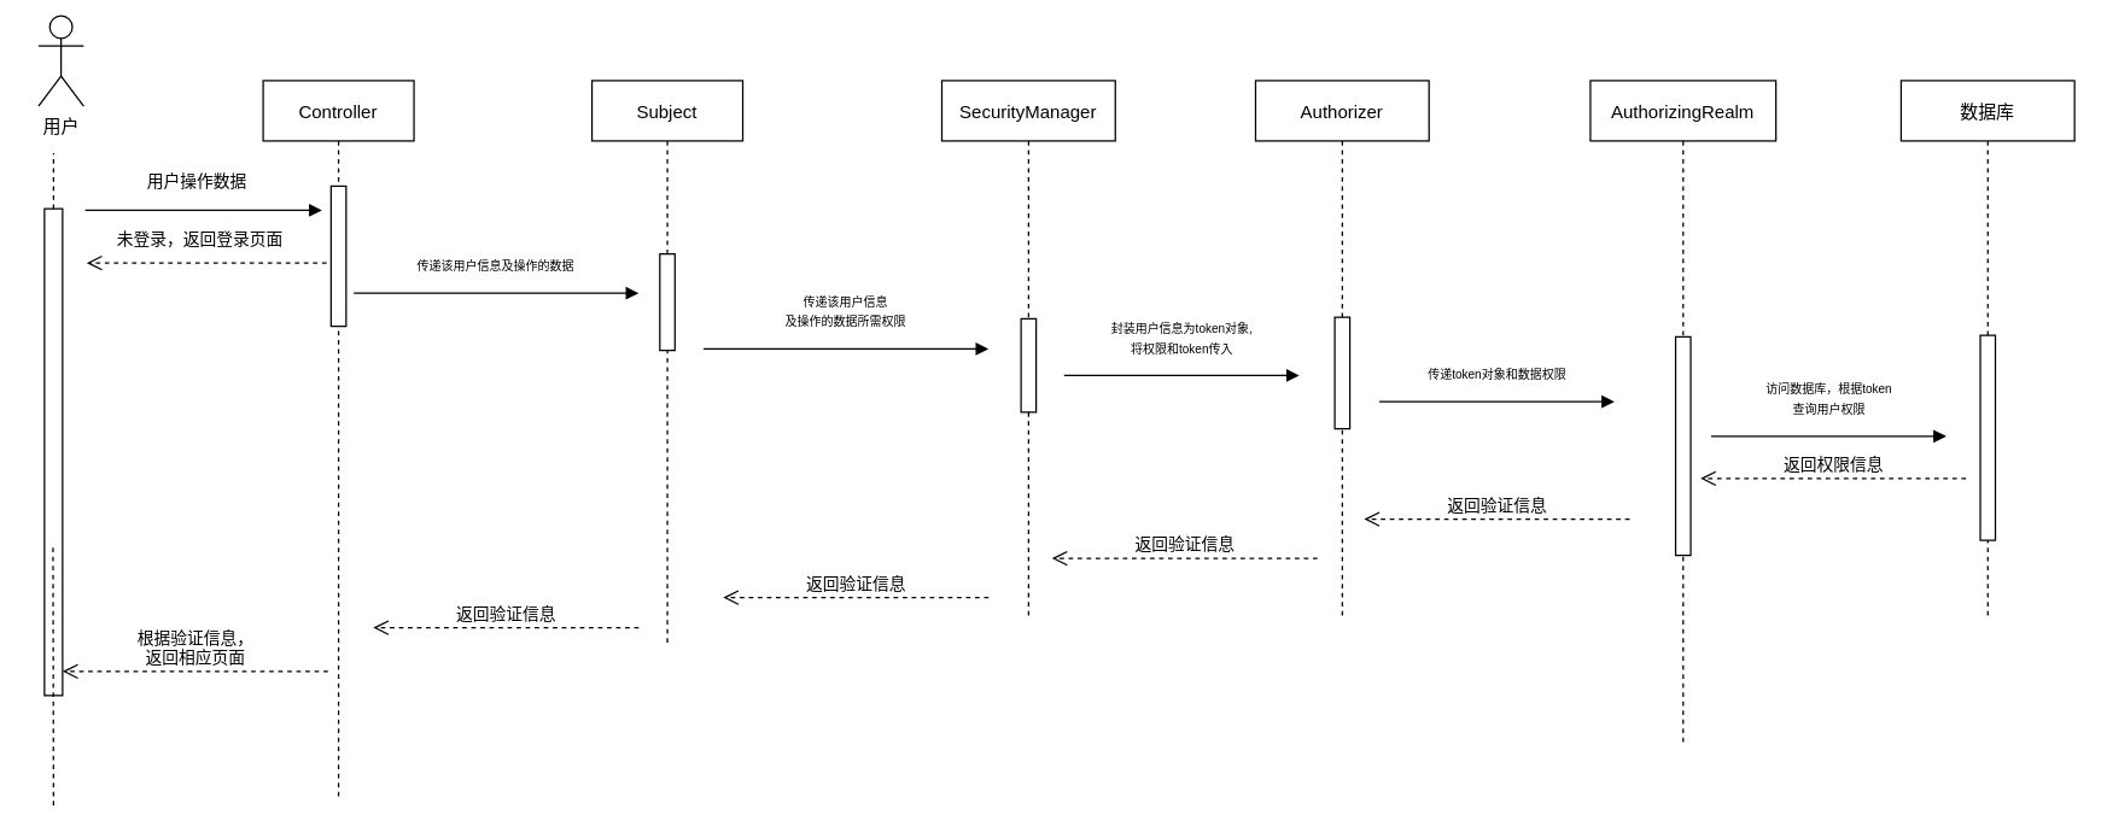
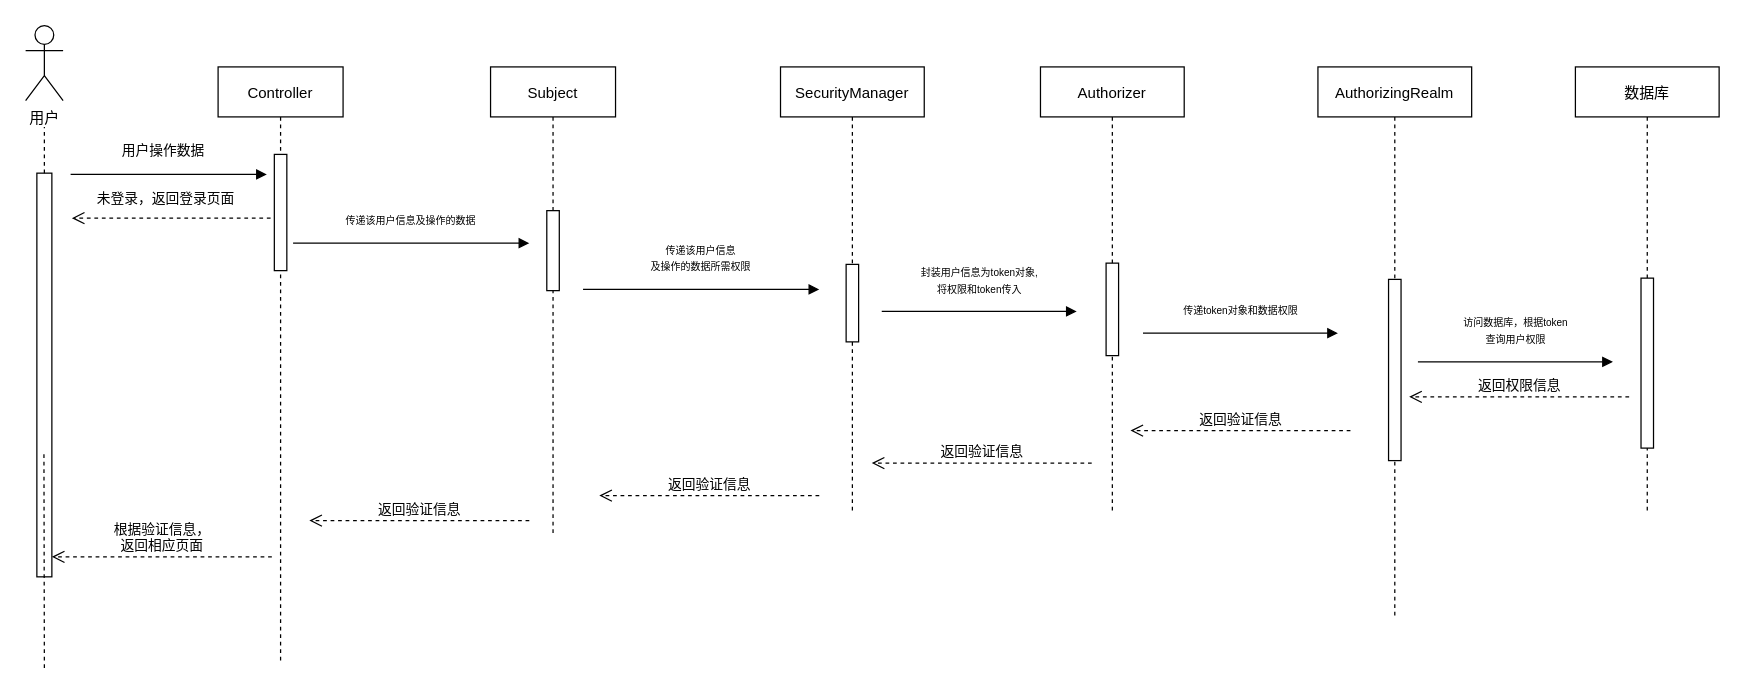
  <mxCell id="0" />
  <mxCell id="1" parent="0" />
  <mxCell id="2" value="Controller" style="shape=umlLifeline;perimeter=lifelinePerimeter;container=1;collapsible=0;recursiveResize=0;rounded=0;shadow=0;strokeWidth=1;" parent="1" vertex="1"><mxGeometry x="174" y="53" width="100" height="478" as="geometry" /></mxCell>
  <mxCell id="3" value="" style="points=[];perimeter=orthogonalPerimeter;rounded=0;shadow=0;strokeWidth=1;" parent="2" vertex="1"><mxGeometry x="45" y="70" width="10" height="93" as="geometry" /></mxCell>
  <mxCell id="4" value="Subject" style="shape=umlLifeline;perimeter=lifelinePerimeter;container=1;collapsible=0;recursiveResize=0;rounded=0;shadow=0;strokeWidth=1;" parent="1" vertex="1"><mxGeometry x="392" y="53" width="100" height="376" as="geometry" /></mxCell>
  <mxCell id="5" value="" style="points=[];perimeter=orthogonalPerimeter;rounded=0;shadow=0;strokeWidth=1;" parent="4" vertex="1"><mxGeometry x="45" y="115" width="10" height="64" as="geometry" /></mxCell>
- <mxCell id="6" value="用户" style="shape=umlActor;verticalLabelPosition=bottom;verticalAlign=top;html=1;outlineConnect=0;" vertex="1" parent="1"><mxGeometry x="25" y="10" width="30" height="60" as="geometry" /></mxCell>
+ <mxCell id="6" value="用户" style="shape=umlActor;verticalLabelPosition=bottom;verticalAlign=top;html=1;outlineConnect=0;" vertex="1" parent="1"><mxGeometry x="20" y="20" width="30" height="60" as="geometry" /></mxCell>
  <mxCell id="7" value="" style="rounded=0;whiteSpace=wrap;html=1;" vertex="1" parent="1"><mxGeometry x="29" y="138" width="12" height="323" as="geometry" /></mxCell>
  <mxCell id="8" value="" style="endArrow=none;dashed=1;html=1;exitX=0.5;exitY=0;exitDx=0;exitDy=0;" edge="1" parent="1" source="7"><mxGeometry width="50" height="50" relative="1" as="geometry"><mxPoint x="24" y="157" as="sourcePoint" /><mxPoint x="35" y="101" as="targetPoint" /></mxGeometry></mxCell>
  <mxCell id="9" value="" style="endArrow=none;dashed=1;html=1;" edge="1" parent="1"><mxGeometry width="50" height="50" relative="1" as="geometry"><mxPoint x="35" y="534" as="sourcePoint" /><mxPoint x="34.66" y="360" as="targetPoint" /></mxGeometry></mxCell>
  <mxCell id="10" value="SecurityManager" style="shape=umlLifeline;perimeter=lifelinePerimeter;container=1;collapsible=0;recursiveResize=0;rounded=0;shadow=0;strokeWidth=1;" vertex="1" parent="1"><mxGeometry x="624" y="53" width="115" height="358" as="geometry" /></mxCell>
  <mxCell id="11" value="" style="points=[];perimeter=orthogonalPerimeter;rounded=0;shadow=0;strokeWidth=1;" vertex="1" parent="10"><mxGeometry x="52.5" y="158" width="10" height="62" as="geometry" /></mxCell>
  <mxCell id="12" value="Authorizer" style="shape=umlLifeline;perimeter=lifelinePerimeter;container=1;collapsible=0;recursiveResize=0;rounded=0;shadow=0;strokeWidth=1;" vertex="1" parent="1"><mxGeometry x="832" y="53" width="115" height="358" as="geometry" /></mxCell>
  <mxCell id="13" value="" style="points=[];perimeter=orthogonalPerimeter;rounded=0;shadow=0;strokeWidth=1;" vertex="1" parent="12"><mxGeometry x="52.5" y="157" width="10" height="74" as="geometry" /></mxCell>
  <mxCell id="14" value="AuthorizingRealm" style="shape=umlLifeline;perimeter=lifelinePerimeter;container=1;collapsible=0;recursiveResize=0;rounded=0;shadow=0;strokeWidth=1;" vertex="1" parent="1"><mxGeometry x="1054" y="53" width="123" height="440" as="geometry" /></mxCell>
  <mxCell id="15" value="" style="points=[];perimeter=orthogonalPerimeter;rounded=0;shadow=0;strokeWidth=1;" vertex="1" parent="14"><mxGeometry x="56.5" y="170" width="10" height="145" as="geometry" /></mxCell>
  <mxCell id="16" value="用户操作数据" style="html=1;verticalAlign=bottom;endArrow=block;" edge="1" parent="1"><mxGeometry x="-0.062" y="10" width="80" relative="1" as="geometry"><mxPoint x="56" y="139" as="sourcePoint" /><mxPoint x="213" y="139" as="targetPoint" /><mxPoint as="offset" /></mxGeometry></mxCell>
  <mxCell id="17" value="数据库" style="shape=umlLifeline;perimeter=lifelinePerimeter;container=1;collapsible=0;recursiveResize=0;rounded=0;shadow=0;strokeWidth=1;" vertex="1" parent="1"><mxGeometry x="1260" y="53" width="115" height="358" as="geometry" /></mxCell>
  <mxCell id="18" value="" style="points=[];perimeter=orthogonalPerimeter;rounded=0;shadow=0;strokeWidth=1;" vertex="1" parent="17"><mxGeometry x="52.5" y="169" width="10" height="136" as="geometry" /></mxCell>
  <mxCell id="19" value="&lt;font style=&quot;font-size: 8px&quot;&gt;传递该用户信息及操作的数据&lt;br&gt;&lt;/font&gt;" style="html=1;verticalAlign=bottom;endArrow=block;" edge="1" parent="1"><mxGeometry x="-0.005" y="10" width="80" relative="1" as="geometry"><mxPoint x="234" y="194" as="sourcePoint" /><mxPoint x="423" y="194" as="targetPoint" /><mxPoint as="offset" /><Array as="points"><mxPoint x="331" y="194" /></Array></mxGeometry></mxCell>
  <mxCell id="20" value="未登录，返回登录页面" style="html=1;verticalAlign=bottom;endArrow=open;dashed=1;endSize=8;shadow=0;" edge="1" parent="1"><mxGeometry x="0.054" y="-7" relative="1" as="geometry"><mxPoint x="216" y="174" as="sourcePoint" /><mxPoint x="57" y="174" as="targetPoint" /><mxPoint as="offset" /></mxGeometry></mxCell>
  <mxCell id="21" value="&lt;span style=&quot;font-size: 8px&quot;&gt;封装用户信息为token对象,&lt;br&gt;&lt;/span&gt;&lt;span style=&quot;font-size: 8px&quot;&gt;将权限和token传入&lt;br&gt;&lt;/span&gt;" style="html=1;verticalAlign=bottom;endArrow=block;" edge="1" parent="1"><mxGeometry x="-0.005" y="10" width="80" relative="1" as="geometry"><mxPoint x="705" y="248.66" as="sourcePoint" /><mxPoint x="861" y="248.66" as="targetPoint" /><mxPoint as="offset" /><Array as="points"><mxPoint x="749" y="248.66" /><mxPoint x="802" y="248.66" /></Array></mxGeometry></mxCell>
  <mxCell id="22" value="&lt;font style=&quot;font-size: 8px&quot;&gt;传递该用户信息&lt;br&gt;及操作的数据所需权限&lt;/font&gt;" style="html=1;verticalAlign=bottom;endArrow=block;" edge="1" parent="1"><mxGeometry x="-0.005" y="10" width="80" relative="1" as="geometry"><mxPoint x="466" y="231" as="sourcePoint" /><mxPoint x="655" y="231" as="targetPoint" /><mxPoint as="offset" /><Array as="points"><mxPoint x="563" y="231" /></Array></mxGeometry></mxCell>
  <mxCell id="23" value="&lt;span style=&quot;font-size: 8px&quot;&gt;传递token对象和数据权限&lt;/span&gt;" style="html=1;verticalAlign=bottom;endArrow=block;" edge="1" parent="1"><mxGeometry x="-0.005" y="10" width="80" relative="1" as="geometry"><mxPoint x="914" y="266" as="sourcePoint" /><mxPoint x="1070" y="266" as="targetPoint" /><mxPoint as="offset" /><Array as="points"><mxPoint x="958" y="266" /><mxPoint x="1011" y="266" /></Array></mxGeometry></mxCell>
  <mxCell id="24" value="&lt;span style=&quot;font-size: 8px&quot;&gt;访问数据库，根据token&lt;br&gt;查询用户权限&lt;br&gt;&lt;/span&gt;" style="html=1;verticalAlign=bottom;endArrow=block;" edge="1" parent="1"><mxGeometry x="-0.005" y="10" width="80" relative="1" as="geometry"><mxPoint x="1134" y="289" as="sourcePoint" /><mxPoint x="1290" y="289" as="targetPoint" /><mxPoint as="offset" /><Array as="points"><mxPoint x="1178" y="289" /><mxPoint x="1231" y="289" /></Array></mxGeometry></mxCell>
  <mxCell id="25" value="返回权限信息" style="html=1;verticalAlign=bottom;endArrow=open;dashed=1;endSize=8;shadow=0;" edge="1" parent="1"><mxGeometry relative="1" as="geometry"><mxPoint x="1303" y="317" as="sourcePoint" /><mxPoint x="1127" y="317" as="targetPoint" /></mxGeometry></mxCell>
  <mxCell id="26" value="返回验证信息" style="html=1;verticalAlign=bottom;endArrow=open;dashed=1;endSize=8;shadow=0;" edge="1" parent="1"><mxGeometry relative="1" as="geometry"><mxPoint x="1080" y="344" as="sourcePoint" /><mxPoint x="904" y="344" as="targetPoint" /></mxGeometry></mxCell>
  <mxCell id="27" value="返回验证信息" style="html=1;verticalAlign=bottom;endArrow=open;dashed=1;endSize=8;shadow=0;" edge="1" parent="1"><mxGeometry relative="1" as="geometry"><mxPoint x="873" y="370" as="sourcePoint" /><mxPoint x="697" y="370" as="targetPoint" /></mxGeometry></mxCell>
  <mxCell id="28" value="返回验证信息" style="html=1;verticalAlign=bottom;endArrow=open;dashed=1;endSize=8;shadow=0;" edge="1" parent="1"><mxGeometry relative="1" as="geometry"><mxPoint x="655" y="396" as="sourcePoint" /><mxPoint x="479" y="396" as="targetPoint" /></mxGeometry></mxCell>
  <mxCell id="29" value="返回验证信息" style="html=1;verticalAlign=bottom;endArrow=open;dashed=1;endSize=8;shadow=0;" edge="1" parent="1"><mxGeometry relative="1" as="geometry"><mxPoint x="423" y="416" as="sourcePoint" /><mxPoint x="247" y="416" as="targetPoint" /></mxGeometry></mxCell>
  <mxCell id="30" value="根据验证信息，&lt;br&gt;返回相应页面" style="html=1;verticalAlign=bottom;endArrow=open;dashed=1;endSize=8;shadow=0;" edge="1" parent="1"><mxGeometry relative="1" as="geometry"><mxPoint x="217" y="445" as="sourcePoint" /><mxPoint x="41" y="445" as="targetPoint" /></mxGeometry></mxCell>
